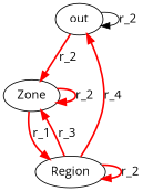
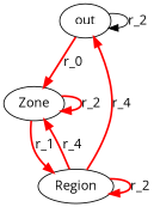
  digraph {
    fontname="Open Sans"
    rankdir=TB
    node [fontname="Open Sans"]
    edge [fontname="Open Sans" color=red style=bold]
    n1 [label=out]
    n2 [label=Zone]
    n3 [label=Region]
    n1 -> n1 [label=r_2 color="" style=""]
-   n1 -> n2 [label=r_2]
+   n1 -> n2 [label=r_0]
    n2 -> n2 [label=r_2]
    n2 -> n3 [label=r_1]
    n3 -> n1 [label=r_4]
-   n3 -> n2 [label=r_3]
+   n3 -> n2 [label=r_4]
    n3 -> n3 [label=r_2]
  }
